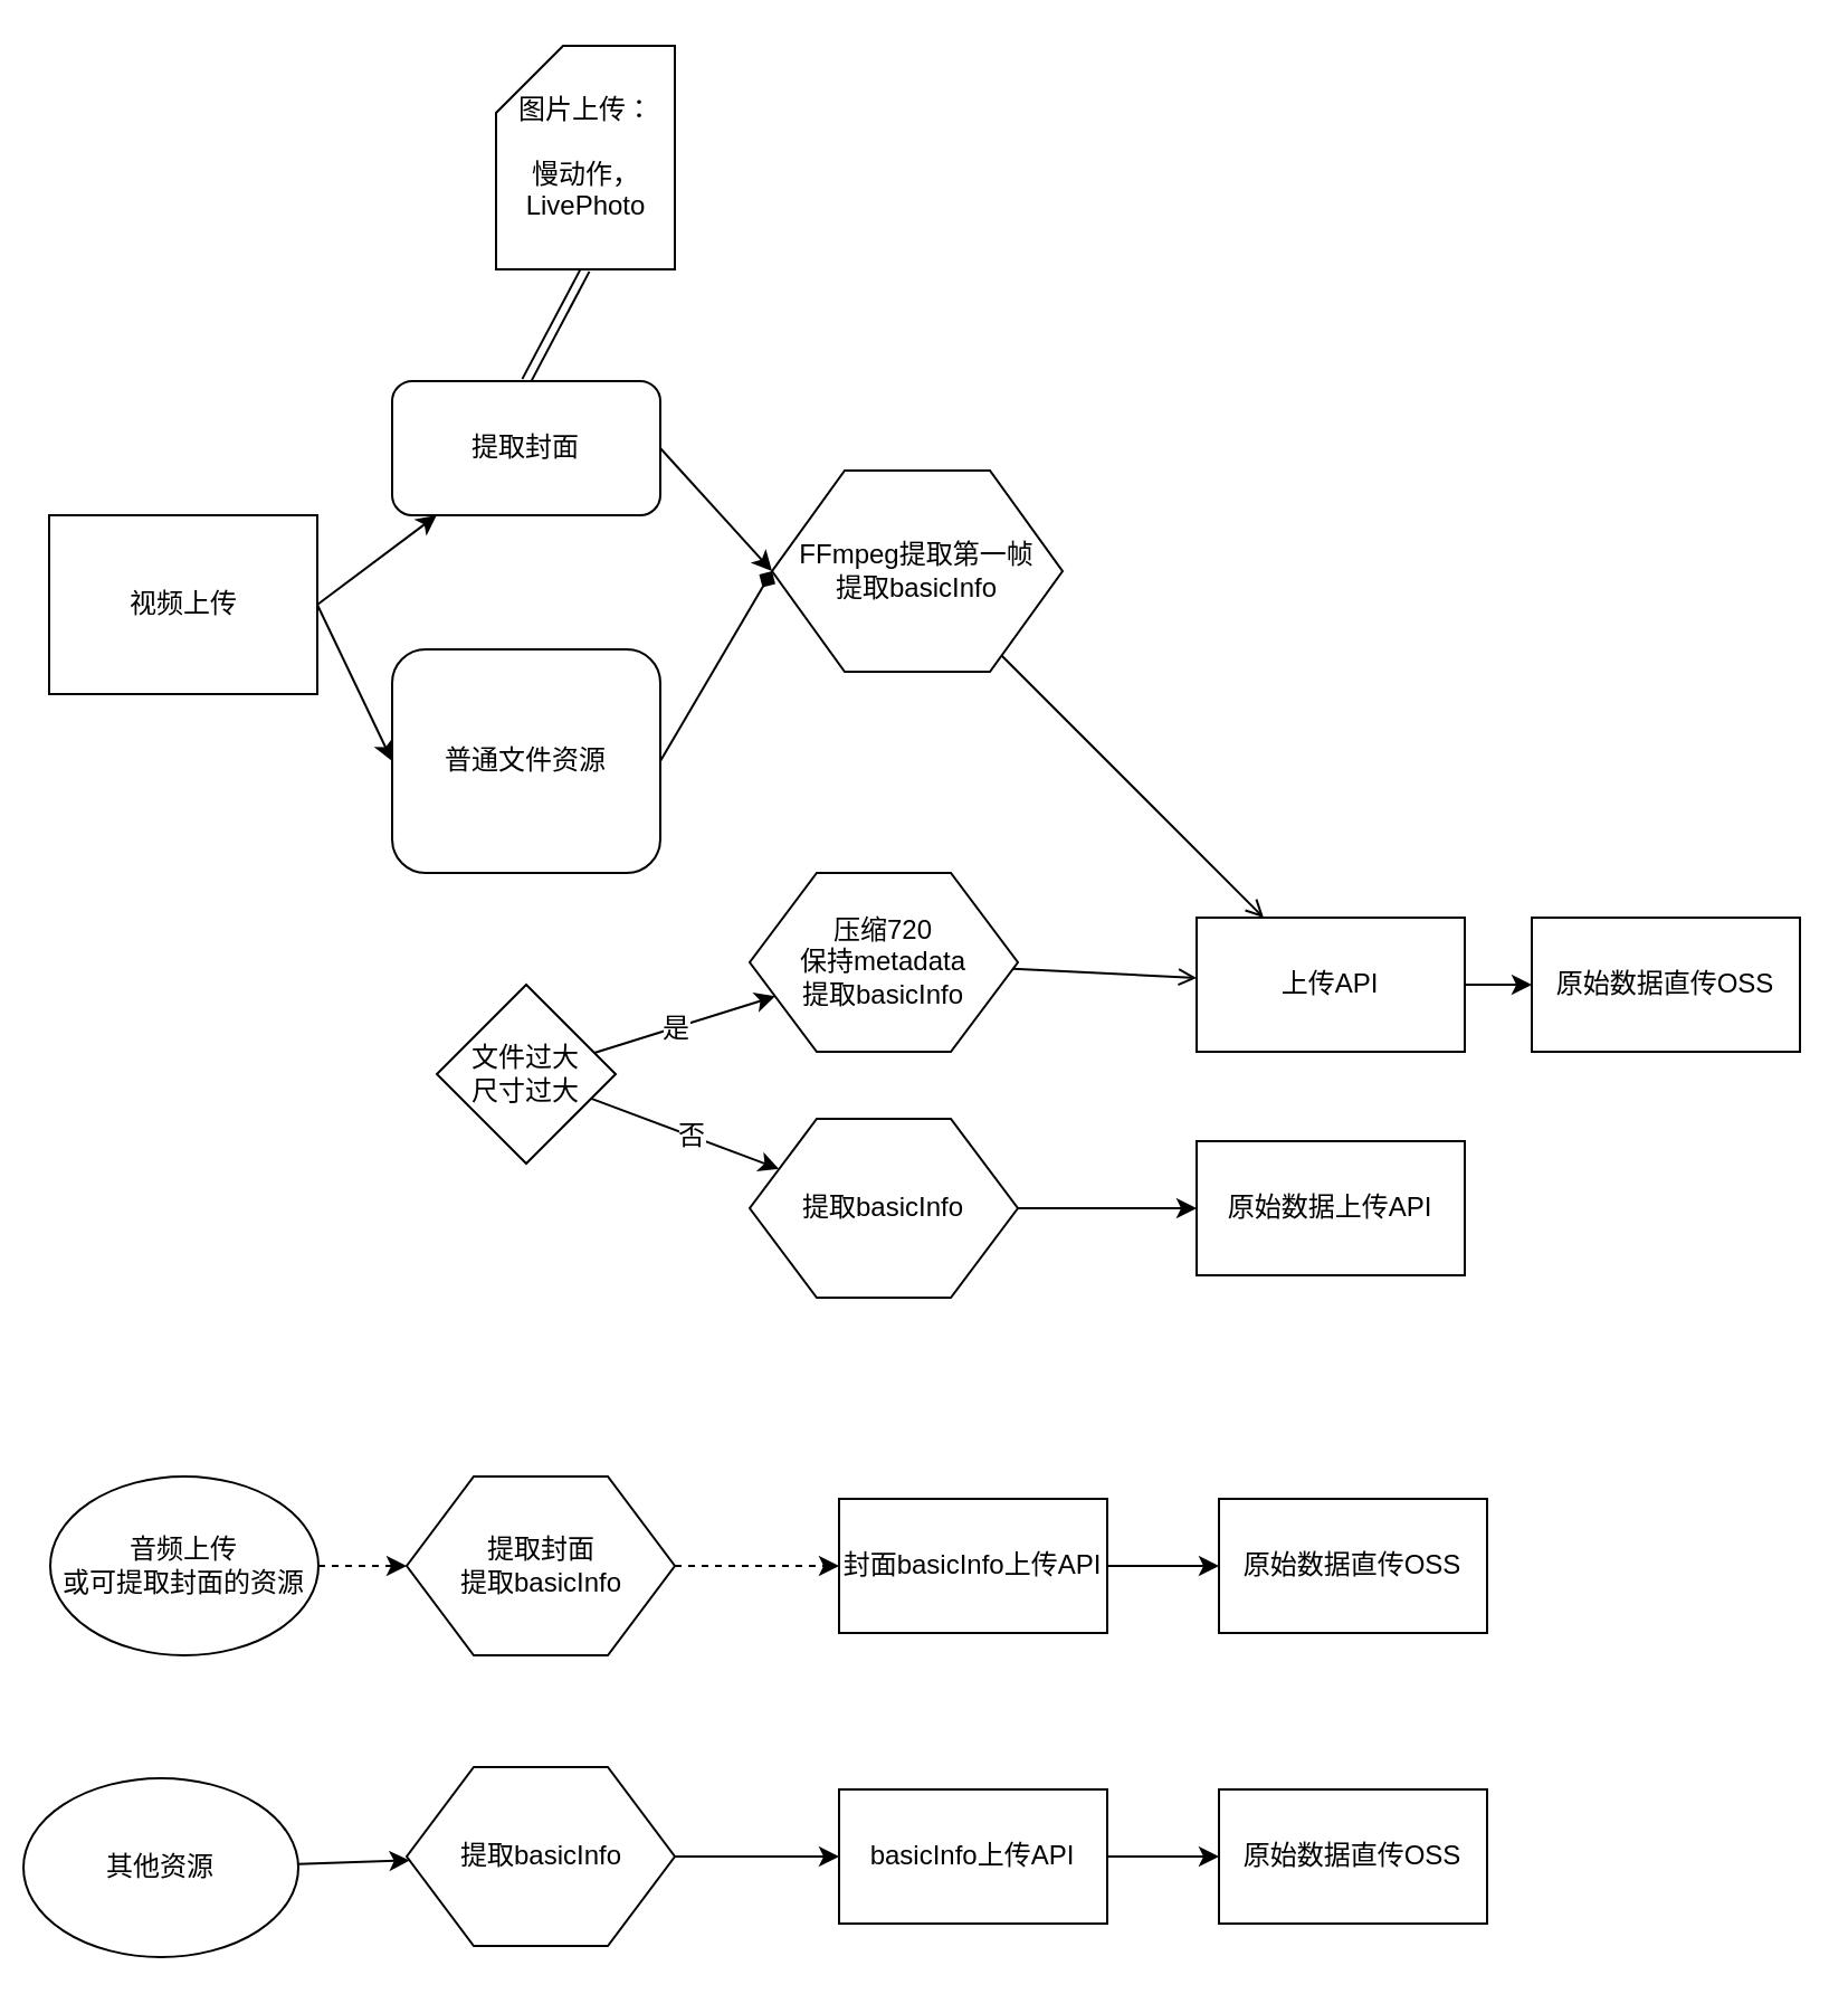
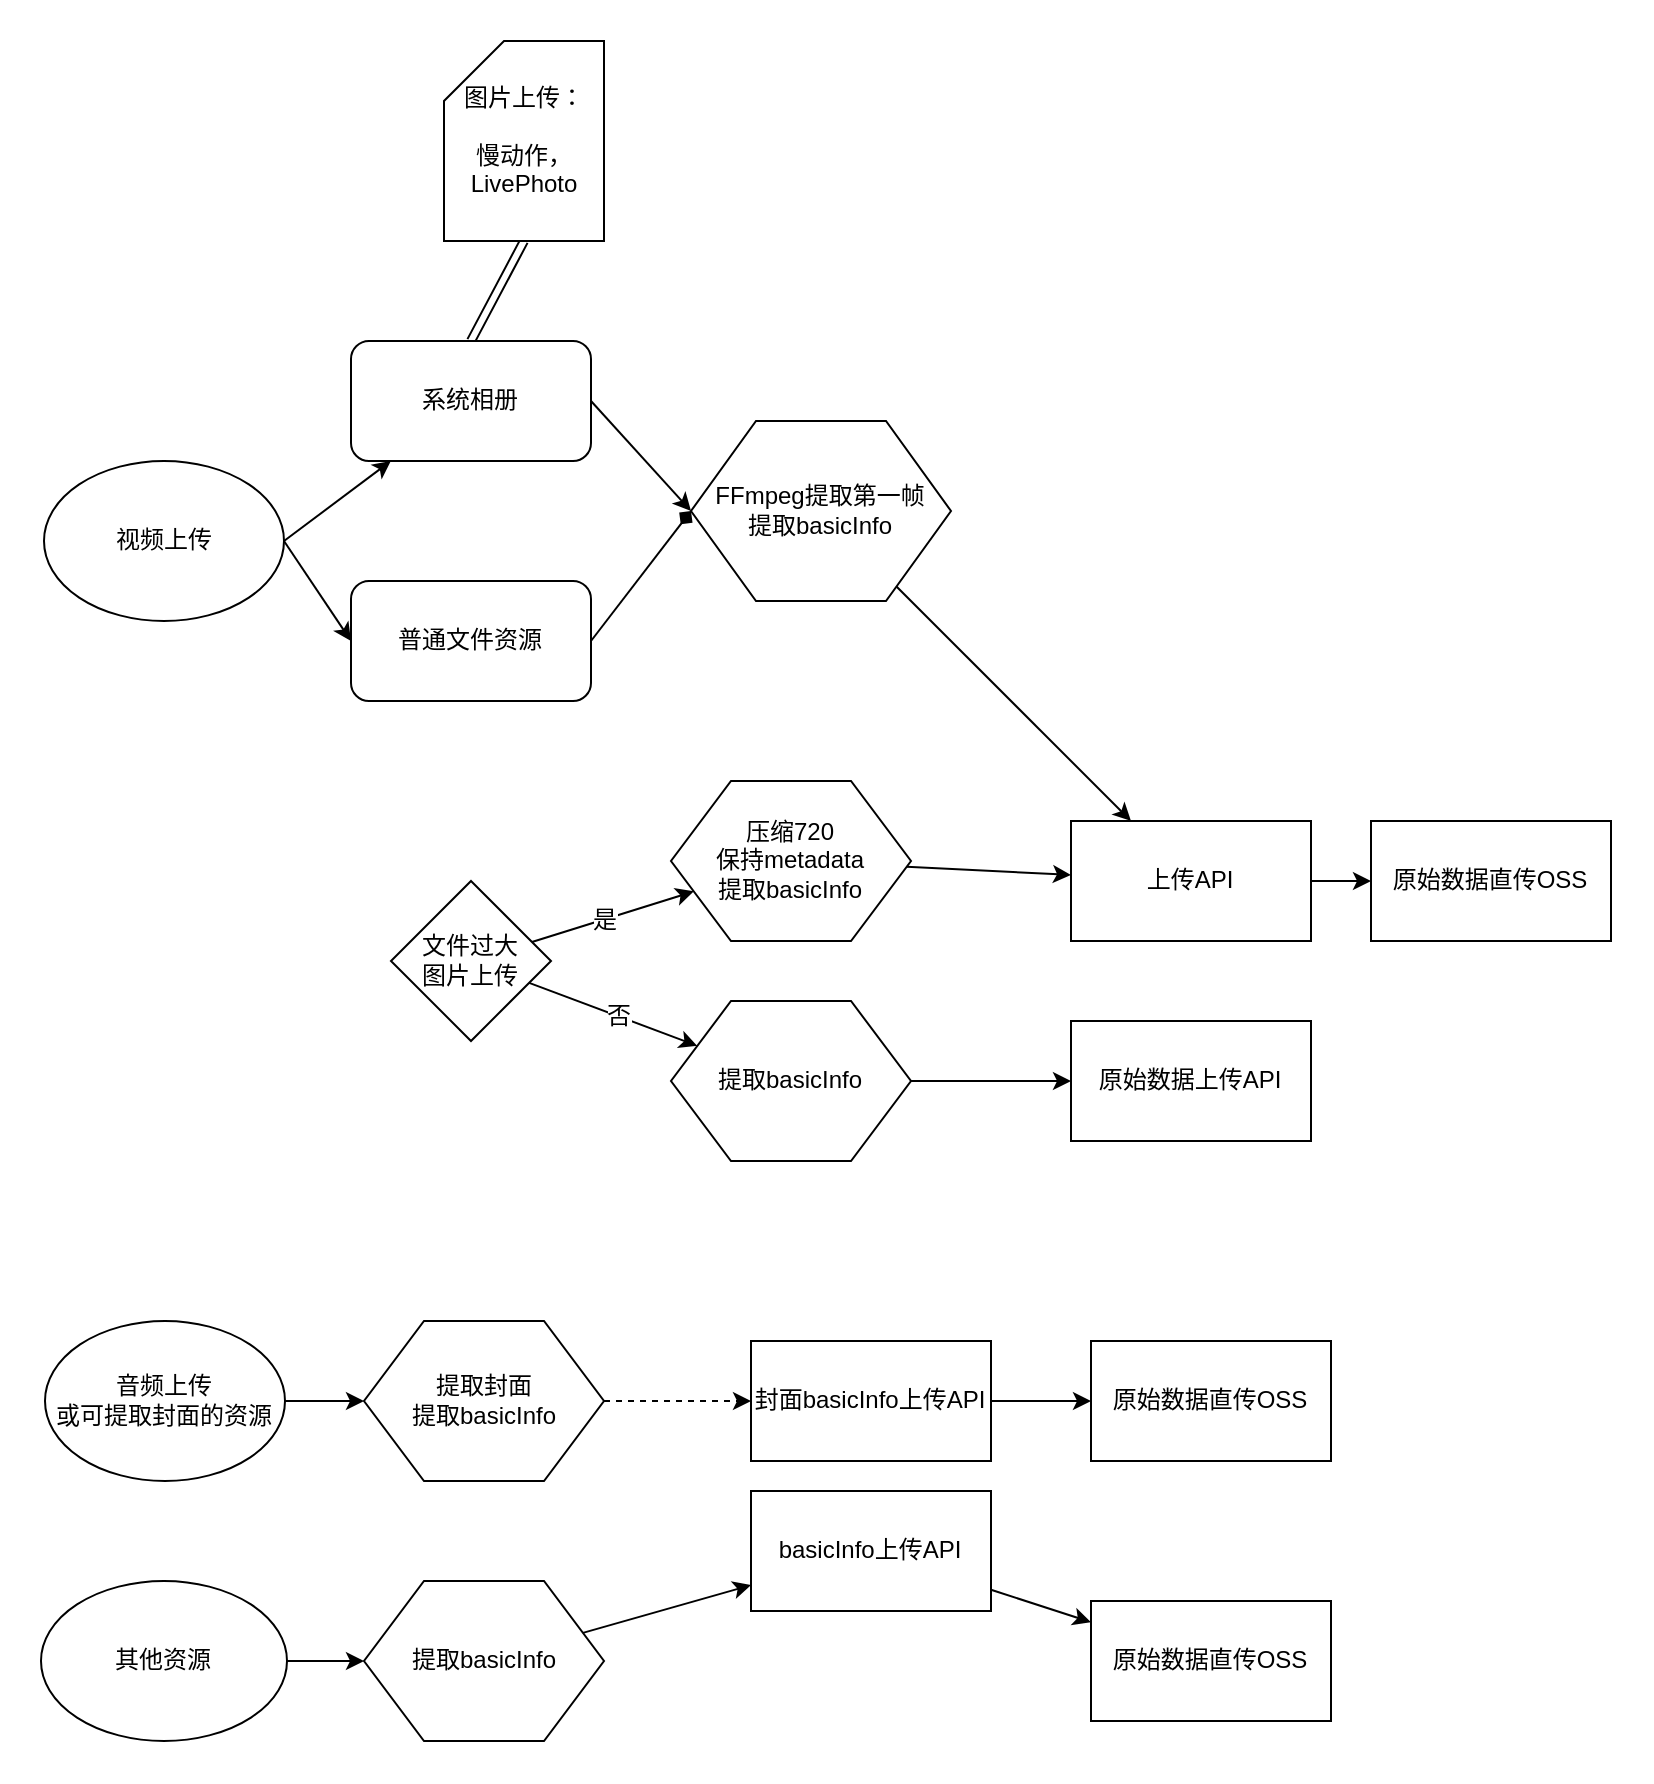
  <mxCell id="0" />
  <mxCell id="1" parent="0" />
  <mxCell id="2" style="rounded=0;orthogonalLoop=1;jettySize=auto;html=1;exitX=1;exitY=0.5;exitDx=0;exitDy=0;" edge="1" parent="1" source="4" target="7"><mxGeometry relative="1" as="geometry"><mxPoint x="85.166" y="242.111" as="sourcePoint" /></mxGeometry></mxCell>
  <mxCell id="3" style="edgeStyle=none;rounded=0;orthogonalLoop=1;jettySize=auto;html=1;exitX=1;exitY=0.5;exitDx=0;exitDy=0;entryX=0;entryY=0.5;entryDx=0;entryDy=0;" edge="1" parent="1" source="4" target="9"><mxGeometry relative="1" as="geometry"><mxPoint x="91.5" y="260" as="sourcePoint" /></mxGeometry></mxCell>
- <mxCell id="4" value="视频上传" style="whiteSpace=wrap;html=1;rounded=0;" vertex="1" parent="1"><mxGeometry x="21.5" y="230" width="120" height="80" as="geometry" /></mxCell>
+ <mxCell id="4" value="视频上传" style="ellipse;whiteSpace=wrap;html=1;" vertex="1" parent="1"><mxGeometry x="21.5" y="230" width="120" height="80" as="geometry" /></mxCell>
  <mxCell id="5" style="edgeStyle=none;rounded=0;orthogonalLoop=1;jettySize=auto;html=1;exitX=0.5;exitY=0;exitDx=0;exitDy=0;entryX=0.5;entryY=1;entryDx=0;entryDy=0;entryPerimeter=0;shape=link;" edge="1" parent="1" source="7" target="10"><mxGeometry relative="1" as="geometry" /></mxCell>
  <mxCell id="6" style="edgeStyle=none;rounded=0;orthogonalLoop=1;jettySize=auto;html=1;exitX=1;exitY=0.5;exitDx=0;exitDy=0;entryX=0;entryY=0.5;entryDx=0;entryDy=0;" edge="1" parent="1" source="7" target="12"><mxGeometry relative="1" as="geometry" /></mxCell>
- <mxCell id="7" value="提取封面" style="rounded=1;whiteSpace=wrap;html=1;" vertex="1" parent="1"><mxGeometry x="175" y="170" width="120" height="60" as="geometry" /></mxCell>
+ <mxCell id="7" value="系统相册" style="rounded=1;whiteSpace=wrap;html=1;" vertex="1" parent="1"><mxGeometry x="175" y="170" width="120" height="60" as="geometry" /></mxCell>
  <mxCell id="8" style="edgeStyle=none;rounded=0;orthogonalLoop=1;jettySize=auto;html=1;exitX=1;exitY=0.5;exitDx=0;exitDy=0;entryX=0;entryY=0.5;entryDx=0;entryDy=0;endArrow=diamond;" edge="1" parent="1" source="9" target="12"><mxGeometry relative="1" as="geometry" /></mxCell>
- <mxCell id="9" value="普通文件资源" style="rounded=1;whiteSpace=wrap;html=1;" vertex="1" parent="1"><mxGeometry x="175" y="290" width="120" height="100" as="geometry" /></mxCell>
+ <mxCell id="9" value="普通文件资源" style="rounded=1;whiteSpace=wrap;html=1;" vertex="1" parent="1"><mxGeometry x="175" y="290" width="120" height="60" as="geometry" /></mxCell>
  <mxCell id="10" value="图片上传：&lt;br&gt;&lt;br&gt;慢动作，LivePhoto" style="shape=card;whiteSpace=wrap;html=1;" vertex="1" parent="1"><mxGeometry x="221.5" y="20" width="80" height="100" as="geometry" /></mxCell>
- <mxCell id="11" style="edgeStyle=none;rounded=0;orthogonalLoop=1;jettySize=auto;html=1;endArrow=open;" edge="1" parent="1" source="12" target="14"><mxGeometry relative="1" as="geometry" /></mxCell>
+ <mxCell id="11" style="edgeStyle=none;rounded=0;orthogonalLoop=1;jettySize=auto;html=1;" edge="1" parent="1" source="12" target="14"><mxGeometry relative="1" as="geometry" /></mxCell>
  <mxCell id="12" value="FFmpeg提取第一帧&lt;br&gt;提取basicInfo" style="shape=hexagon;perimeter=hexagonPerimeter2;whiteSpace=wrap;html=1;" vertex="1" parent="1"><mxGeometry x="345" y="210" width="130" height="90" as="geometry" /></mxCell>
  <mxCell id="13" style="edgeStyle=none;rounded=0;orthogonalLoop=1;jettySize=auto;html=1;" edge="1" parent="1" source="14" target="15"><mxGeometry relative="1" as="geometry" /></mxCell>
  <mxCell id="14" value="上传API" style="rounded=0;whiteSpace=wrap;html=1;" vertex="1" parent="1"><mxGeometry x="535" y="410" width="120" height="60" as="geometry" /></mxCell>
  <mxCell id="15" value="原始数据直传OSS" style="rounded=0;whiteSpace=wrap;html=1;" vertex="1" parent="1"><mxGeometry x="685" y="410" width="120" height="60" as="geometry" /></mxCell>
- <mxCell id="16" style="edgeStyle=none;rounded=0;orthogonalLoop=1;jettySize=auto;html=1;endArrow=open;" edge="1" parent="1" source="17" target="14"><mxGeometry relative="1" as="geometry" /></mxCell>
+ <mxCell id="16" style="edgeStyle=none;rounded=0;orthogonalLoop=1;jettySize=auto;html=1;" edge="1" parent="1" source="17" target="14"><mxGeometry relative="1" as="geometry" /></mxCell>
  <mxCell id="17" value="压缩720&lt;br&gt;保持metadata&lt;br&gt;提取basicInfo" style="shape=hexagon;perimeter=hexagonPerimeter2;whiteSpace=wrap;html=1;" vertex="1" parent="1"><mxGeometry x="335" y="390" width="120" height="80" as="geometry" /></mxCell>
  <mxCell id="18" style="edgeStyle=none;rounded=0;orthogonalLoop=1;jettySize=auto;html=1;" edge="1" parent="1" source="22" target="17"><mxGeometry relative="1" as="geometry" /></mxCell>
  <mxCell id="19" value="是" style="text;html=1;resizable=0;points=[];align=center;verticalAlign=middle;labelBackgroundColor=#ffffff;" vertex="1" connectable="0" parent="18"><mxGeometry x="-0.095" relative="1" as="geometry"><mxPoint as="offset" /></mxGeometry></mxCell>
  <mxCell id="20" style="edgeStyle=none;rounded=0;orthogonalLoop=1;jettySize=auto;html=1;" edge="1" parent="1" source="22" target="24"><mxGeometry relative="1" as="geometry" /></mxCell>
  <mxCell id="21" value="否" style="text;html=1;resizable=0;points=[];align=center;verticalAlign=middle;labelBackgroundColor=#ffffff;" vertex="1" connectable="0" parent="20"><mxGeometry x="0.039" relative="1" as="geometry"><mxPoint as="offset" /></mxGeometry></mxCell>
- <mxCell id="22" value="文件过大&lt;br&gt;尺寸过大" style="rhombus;whiteSpace=wrap;html=1;" vertex="1" parent="1"><mxGeometry x="195" y="440" width="80" height="80" as="geometry" /></mxCell>
+ <mxCell id="22" value="文件过大&lt;br&gt;图片上传" style="rhombus;whiteSpace=wrap;html=1;" vertex="1" parent="1"><mxGeometry x="195" y="440" width="80" height="80" as="geometry" /></mxCell>
  <mxCell id="23" style="edgeStyle=none;rounded=0;orthogonalLoop=1;jettySize=auto;html=1;" edge="1" parent="1" source="24" target="29"><mxGeometry relative="1" as="geometry" /></mxCell>
  <mxCell id="24" value="提取basicInfo" style="shape=hexagon;perimeter=hexagonPerimeter2;whiteSpace=wrap;html=1;" vertex="1" parent="1"><mxGeometry x="335" y="500" width="120" height="80" as="geometry" /></mxCell>
- <mxCell id="25" style="edgeStyle=none;rounded=0;orthogonalLoop=1;jettySize=auto;html=1;dashed=1;" edge="1" parent="1" source="26" target="28"><mxGeometry relative="1" as="geometry" /></mxCell>
+ <mxCell id="25" style="edgeStyle=none;rounded=0;orthogonalLoop=1;jettySize=auto;html=1;" edge="1" parent="1" source="26" target="28"><mxGeometry relative="1" as="geometry" /></mxCell>
  <mxCell id="26" value="音频上传&lt;br&gt;或可提取封面的资源" style="ellipse;whiteSpace=wrap;html=1;" vertex="1" parent="1"><mxGeometry x="22" y="660" width="120" height="80" as="geometry" /></mxCell>
  <mxCell id="27" style="edgeStyle=none;rounded=0;orthogonalLoop=1;jettySize=auto;html=1;dashed=1;" edge="1" parent="1" source="28" target="31"><mxGeometry relative="1" as="geometry" /></mxCell>
  <mxCell id="28" value="提取封面&lt;br&gt;提取basicInfo" style="shape=hexagon;perimeter=hexagonPerimeter2;whiteSpace=wrap;html=1;" vertex="1" parent="1"><mxGeometry x="181.5" y="660" width="120" height="80" as="geometry" /></mxCell>
  <mxCell id="29" value="原始数据上传API" style="rounded=0;whiteSpace=wrap;html=1;" vertex="1" parent="1"><mxGeometry x="535" y="510" width="120" height="60" as="geometry" /></mxCell>
  <mxCell id="30" style="edgeStyle=none;rounded=0;orthogonalLoop=1;jettySize=auto;html=1;" edge="1" parent="1" source="31" target="32"><mxGeometry relative="1" as="geometry" /></mxCell>
  <mxCell id="31" value="封面basicInfo上传API" style="rounded=0;whiteSpace=wrap;html=1;" vertex="1" parent="1"><mxGeometry x="375" y="670" width="120" height="60" as="geometry" /></mxCell>
  <mxCell id="32" value="原始数据直传OSS" style="rounded=0;whiteSpace=wrap;html=1;" vertex="1" parent="1"><mxGeometry x="545" y="670" width="120" height="60" as="geometry" /></mxCell>
  <mxCell id="33" style="edgeStyle=none;rounded=0;orthogonalLoop=1;jettySize=auto;html=1;" edge="1" parent="1" source="34" target="36"><mxGeometry relative="1" as="geometry" /></mxCell>
- <mxCell id="34" value="其他资源" style="ellipse;whiteSpace=wrap;html=1;" vertex="1" parent="1"><mxGeometry x="10" y="795" width="123" height="80" as="geometry" /></mxCell>
+ <mxCell id="34" value="其他资源" style="ellipse;whiteSpace=wrap;html=1;" vertex="1" parent="1"><mxGeometry x="20" y="790" width="123" height="80" as="geometry" /></mxCell>
  <mxCell id="35" style="edgeStyle=none;rounded=0;orthogonalLoop=1;jettySize=auto;html=1;" edge="1" parent="1" source="36" target="38"><mxGeometry relative="1" as="geometry" /></mxCell>
  <mxCell id="36" value="提取basicInfo" style="shape=hexagon;perimeter=hexagonPerimeter2;whiteSpace=wrap;html=1;" vertex="1" parent="1"><mxGeometry x="181.5" y="790" width="120" height="80" as="geometry" /></mxCell>
  <mxCell id="37" style="edgeStyle=none;rounded=0;orthogonalLoop=1;jettySize=auto;html=1;" edge="1" parent="1" source="38" target="39"><mxGeometry relative="1" as="geometry" /></mxCell>
- <mxCell id="38" value="basicInfo上传API" style="rounded=0;whiteSpace=wrap;html=1;" vertex="1" parent="1"><mxGeometry x="375" y="800" width="120" height="60" as="geometry" /></mxCell>
+ <mxCell id="38" value="basicInfo上传API" style="rounded=0;whiteSpace=wrap;html=1;" vertex="1" parent="1"><mxGeometry x="375" y="745" width="120" height="60" as="geometry" /></mxCell>
  <mxCell id="39" value="原始数据直传OSS" style="rounded=0;whiteSpace=wrap;html=1;" vertex="1" parent="1"><mxGeometry x="545" y="800" width="120" height="60" as="geometry" /></mxCell>
